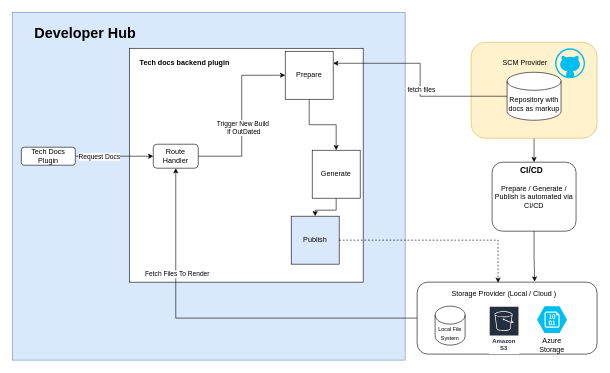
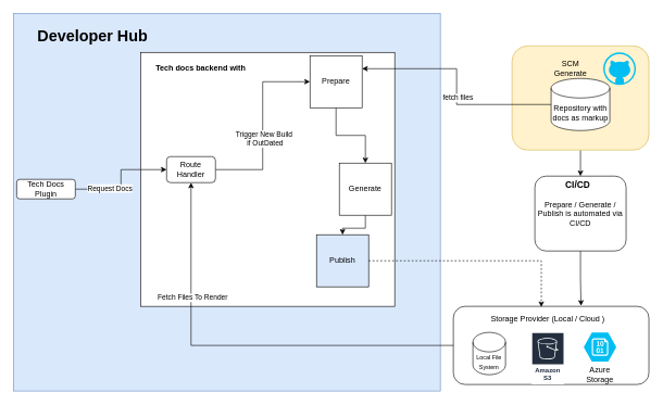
  <mxCell id="0" />
  <mxCell id="1" parent="0" />
  <mxCell id="2" value="" style="rounded=0;whiteSpace=wrap;html=1;fillColor=#dae8fc;strokeColor=#6c8ebf;" vertex="1" parent="1"><mxGeometry x="20" y="20" width="655" height="580" as="geometry" /></mxCell>
  <mxCell id="3" value="" style="rounded=0;whiteSpace=wrap;html=1;" vertex="1" parent="1"><mxGeometry x="215" y="80" width="390" height="390" as="geometry" /></mxCell>
  <mxCell id="4" value="Prepare / Generate / Publish is automated via CI/CD" style="rounded=1;whiteSpace=wrap;html=1;" vertex="1" parent="1"><mxGeometry x="820" y="270" width="140" height="115" as="geometry" /></mxCell>
  <mxCell id="5" style="edgeStyle=orthogonalEdgeStyle;rounded=0;orthogonalLoop=1;jettySize=auto;html=1;entryX=0.5;entryY=0;entryDx=0;entryDy=0;" edge="1" parent="1" source="6" target="4"><mxGeometry relative="1" as="geometry" /></mxCell>
  <mxCell id="6" value="" style="rounded=1;whiteSpace=wrap;html=1;fillColor=#fff2cc;strokeColor=#d6b656;" vertex="1" parent="1"><mxGeometry x="785" y="70" width="210" height="160" as="geometry" /></mxCell>
- <mxCell id="7" value="&lt;b&gt;Tech docs backend plugin&lt;/b&gt;" style="text;html=1;align=center;verticalAlign=middle;whiteSpace=wrap;rounded=0;" vertex="1" parent="1"><mxGeometry x="225" y="90" width="165" height="30" as="geometry" /></mxCell>
+ <mxCell id="7" value="&lt;b&gt;Tech docs backend with&lt;/b&gt;" style="text;html=1;align=center;verticalAlign=middle;whiteSpace=wrap;rounded=0;" vertex="1" parent="1"><mxGeometry x="225" y="90" width="165" height="30" as="geometry" /></mxCell>
  <mxCell id="8" style="edgeStyle=orthogonalEdgeStyle;rounded=0;orthogonalLoop=1;jettySize=auto;html=1;exitX=0;exitY=0.5;exitDx=0;exitDy=0;exitPerimeter=0;entryX=1;entryY=0.25;entryDx=0;entryDy=0;" edge="1" parent="1" source="10" target="33"><mxGeometry relative="1" as="geometry" /></mxCell>
  <mxCell id="9" value="fetch files" style="edgeLabel;html=1;align=center;verticalAlign=middle;resizable=0;points=[];" vertex="1" connectable="0" parent="8"><mxGeometry x="-0.096" y="-1" relative="1" as="geometry"><mxPoint as="offset" /></mxGeometry></mxCell>
  <mxCell id="10" value="Repository with docs as markup" style="shape=cylinder3;whiteSpace=wrap;html=1;boundedLbl=1;backgroundOutline=1;size=15;" vertex="1" parent="1"><mxGeometry x="845" y="120" width="90" height="80" as="geometry" /></mxCell>
- <mxCell id="11" value="SCM Provider" style="text;html=1;align=center;verticalAlign=middle;whiteSpace=wrap;rounded=0;" vertex="1" parent="1"><mxGeometry x="835" y="90" width="80" height="30" as="geometry" /></mxCell>
+ <mxCell id="11" value="SCM Generate" style="text;html=1;align=center;verticalAlign=middle;whiteSpace=wrap;rounded=0;" vertex="1" parent="1"><mxGeometry x="835" y="90" width="80" height="30" as="geometry" /></mxCell>
  <mxCell id="12" style="edgeStyle=orthogonalEdgeStyle;rounded=0;orthogonalLoop=1;jettySize=auto;html=1;exitX=0.5;exitY=1;exitDx=0;exitDy=0;" edge="1" parent="1" source="33" target="14"><mxGeometry relative="1" as="geometry" /></mxCell>
  <mxCell id="13" value="" style="edgeStyle=orthogonalEdgeStyle;rounded=0;orthogonalLoop=1;jettySize=auto;html=1;" edge="1" parent="1" source="14" target="17"><mxGeometry relative="1" as="geometry" /></mxCell>
  <mxCell id="14" value="Generate" style="whiteSpace=wrap;html=1;aspect=fixed;" vertex="1" parent="1"><mxGeometry x="520" y="250" width="80" height="80" as="geometry" /></mxCell>
  <mxCell id="15" style="edgeStyle=orthogonalEdgeStyle;rounded=0;orthogonalLoop=1;jettySize=auto;html=1;entryX=0;entryY=0.5;entryDx=0;entryDy=0;" edge="1" parent="1" source="20" target="33"><mxGeometry relative="1" as="geometry" /></mxCell>
  <mxCell id="16" value="Trigger New Build&amp;nbsp;&lt;div&gt;if OutDated&lt;/div&gt;" style="edgeLabel;html=1;align=center;verticalAlign=middle;resizable=0;points=[];" vertex="1" connectable="0" parent="15"><mxGeometry x="-0.281" y="2" relative="1" as="geometry"><mxPoint x="5" y="-19" as="offset" /></mxGeometry></mxCell>
  <mxCell id="17" value="Publish" style="whiteSpace=wrap;html=1;aspect=fixed;fillColor=#dae8fc;" vertex="1" parent="1"><mxGeometry x="485" y="360" width="80" height="80" as="geometry" /></mxCell>
  <mxCell id="18" style="edgeStyle=orthogonalEdgeStyle;rounded=0;orthogonalLoop=1;jettySize=auto;html=1;entryX=0.5;entryY=1;entryDx=0;entryDy=0;" edge="1" parent="1" source="21" target="20"><mxGeometry relative="1" as="geometry" /></mxCell>
  <mxCell id="19" value="Fetch Files To Render" style="edgeLabel;html=1;align=center;verticalAlign=middle;resizable=0;points=[];" vertex="1" connectable="0" parent="18"><mxGeometry x="0.463" y="-1" relative="1" as="geometry"><mxPoint x="1" y="1" as="offset" /></mxGeometry></mxCell>
  <mxCell id="20" value="Route Handler" style="rounded=1;whiteSpace=wrap;html=1;" vertex="1" parent="1"><mxGeometry x="255" y="240" width="75" height="40" as="geometry" /></mxCell>
  <mxCell id="21" value="" style="rounded=1;whiteSpace=wrap;html=1;" vertex="1" parent="1"><mxGeometry x="695" y="470" width="300" height="120" as="geometry" /></mxCell>
  <mxCell id="22" value="Storage Provider (Local / Cloud )" style="text;html=1;align=center;verticalAlign=middle;whiteSpace=wrap;rounded=0;" vertex="1" parent="1"><mxGeometry x="720" y="475" width="240" height="30" as="geometry" /></mxCell>
  <mxCell id="23" value="Amazon S3" style="sketch=0;outlineConnect=0;fontColor=#232F3E;gradientColor=none;strokeColor=#ffffff;fillColor=#232F3E;dashed=0;verticalLabelPosition=middle;verticalAlign=bottom;align=center;html=1;whiteSpace=wrap;fontSize=10;fontStyle=1;spacing=3;shape=mxgraph.aws4.productIcon;prIcon=mxgraph.aws4.s3;" vertex="1" parent="1"><mxGeometry x="815" y="510" width="50" height="80" as="geometry" /></mxCell>
  <mxCell id="24" value="&lt;font style=&quot;font-size: 9px;&quot;&gt;Local File System&lt;/font&gt;" style="shape=cylinder3;whiteSpace=wrap;html=1;boundedLbl=1;backgroundOutline=1;size=15;" vertex="1" parent="1"><mxGeometry x="725" y="510" width="50" height="65" as="geometry" /></mxCell>
  <mxCell id="25" value="" style="verticalLabelPosition=bottom;html=1;verticalAlign=top;align=center;strokeColor=none;fillColor=#00BEF2;shape=mxgraph.azure.storage_blob;" vertex="1" parent="1"><mxGeometry x="895" y="510" width="50" height="45" as="geometry" /></mxCell>
  <mxCell id="26" style="edgeStyle=orthogonalEdgeStyle;rounded=0;orthogonalLoop=1;jettySize=auto;html=1;entryX=0;entryY=0.5;entryDx=0;entryDy=0;" edge="1" parent="1" source="28" target="20"><mxGeometry relative="1" as="geometry" /></mxCell>
  <mxCell id="27" value="Request Docs" style="edgeLabel;html=1;align=center;verticalAlign=middle;resizable=0;points=[];" vertex="1" connectable="0" parent="26"><mxGeometry x="-0.138" y="1" relative="1" as="geometry"><mxPoint x="-17" y="1" as="offset" /></mxGeometry></mxCell>
- <mxCell id="28" value="Tech Docs Plugin" style="rounded=1;whiteSpace=wrap;html=1;" vertex="1" parent="1"><mxGeometry x="35" y="245" width="90" height="30" as="geometry" /></mxCell>
+ <mxCell id="28" value="Tech Docs Plugin" style="rounded=1;whiteSpace=wrap;html=1;" vertex="1" parent="1"><mxGeometry x="25" y="275" width="90" height="30" as="geometry" /></mxCell>
  <mxCell id="29" value="&lt;h1 style=&quot;margin-top: 0px;&quot;&gt;Developer Hub&lt;/h1&gt;" style="text;html=1;whiteSpace=wrap;overflow=hidden;rounded=0;" vertex="1" parent="1"><mxGeometry x="55" y="35" width="180" height="120" as="geometry" /></mxCell>
  <mxCell id="30" style="edgeStyle=orthogonalEdgeStyle;rounded=0;orthogonalLoop=1;jettySize=auto;html=1;entryX=0.458;entryY=-0.133;entryDx=0;entryDy=0;entryPerimeter=0;dashed=1;" edge="1" parent="1" source="17" target="22"><mxGeometry relative="1" as="geometry" /></mxCell>
  <mxCell id="31" value="" style="verticalLabelPosition=bottom;html=1;verticalAlign=top;align=center;strokeColor=none;fillColor=#00BEF2;shape=mxgraph.azure.github_code;pointerEvents=1;" vertex="1" parent="1"><mxGeometry x="925" y="80" width="50" height="50" as="geometry" /></mxCell>
  <mxCell id="32" value="Azure Storage" style="text;html=1;align=center;verticalAlign=middle;whiteSpace=wrap;rounded=0;" vertex="1" parent="1"><mxGeometry x="890" y="560" width="60" height="30" as="geometry" /></mxCell>
  <mxCell id="33" value="Prepare" style="whiteSpace=wrap;html=1;aspect=fixed;" vertex="1" parent="1"><mxGeometry x="475" y="85" width="80" height="80" as="geometry" /></mxCell>
  <mxCell id="34" value="&lt;h1 style=&quot;margin-top: 0px;&quot;&gt;&lt;font style=&quot;font-size: 14px;&quot;&gt;CI/CD&lt;/font&gt;&lt;/h1&gt;" style="text;html=1;whiteSpace=wrap;overflow=hidden;rounded=0;" vertex="1" parent="1"><mxGeometry x="865" y="260" width="60" height="35" as="geometry" /></mxCell>
  <mxCell id="35" style="edgeStyle=orthogonalEdgeStyle;rounded=0;orthogonalLoop=1;jettySize=auto;html=1;entryX=0.653;entryY=-0.008;entryDx=0;entryDy=0;entryPerimeter=0;" edge="1" parent="1" source="4" target="21"><mxGeometry relative="1" as="geometry" /></mxCell>
  <mxCell id="36" style="edgeStyle=orthogonalEdgeStyle;rounded=0;orthogonalLoop=1;jettySize=auto;html=1;exitX=0.5;exitY=1;exitDx=0;exitDy=0;" edge="1" parent="1" source="28" target="28"><mxGeometry relative="1" as="geometry" /></mxCell>
